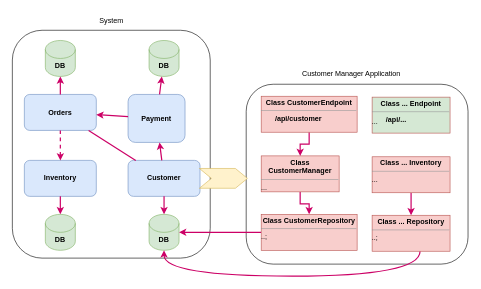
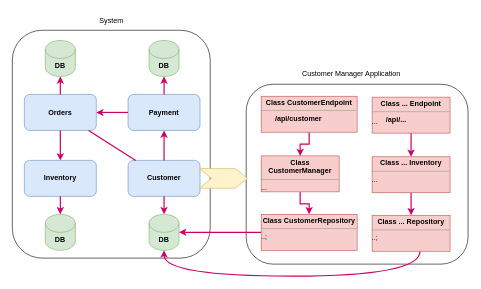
  <mxCell id="0" />
  <mxCell id="1" parent="0" />
  <mxCell id="2" value="" style="rounded=1;whiteSpace=wrap;html=1;" parent="1" vertex="1"><mxGeometry x="410" y="140" width="370" height="300" as="geometry" /></mxCell>
  <mxCell id="3" value="" style="rounded=1;whiteSpace=wrap;html=1;" parent="1" vertex="1"><mxGeometry x="20" y="50" width="330" height="380" as="geometry" /></mxCell>
  <mxCell id="4" value="System" style="text;html=1;align=center;verticalAlign=middle;resizable=0;points=[];autosize=1;strokeColor=none;fillColor=none;" parent="1" vertex="1"><mxGeometry x="155" y="20" width="60" height="30" as="geometry" /></mxCell>
  <mxCell id="5" value="Inventory" style="rounded=1;whiteSpace=wrap;html=1;fillColor=#dae8fc;strokeColor=#6c8ebf;fontStyle=1" parent="1" vertex="1"><mxGeometry x="40" y="267" width="120" height="60" as="geometry" /></mxCell>
- <mxCell id="6" value="Payment" style="rounded=1;whiteSpace=wrap;html=1;fillColor=#dae8fc;strokeColor=#6c8ebf;fontStyle=1" parent="1" vertex="1"><mxGeometry x="213" y="157" width="95" height="80" as="geometry" /></mxCell>
+ <mxCell id="6" value="Payment" style="rounded=1;whiteSpace=wrap;html=1;fillColor=#dae8fc;strokeColor=#6c8ebf;fontStyle=1" parent="1" vertex="1"><mxGeometry x="213" y="157" width="120" height="60" as="geometry" /></mxCell>
  <mxCell id="7" value="Customer" style="rounded=1;whiteSpace=wrap;html=1;fillColor=#dae8fc;strokeColor=#6c8ebf;fontStyle=1" parent="1" vertex="1"><mxGeometry x="213" y="267" width="120" height="60" as="geometry" /></mxCell>
  <mxCell id="8" value="Orders" style="rounded=1;whiteSpace=wrap;html=1;fillColor=#dae8fc;strokeColor=#6c8ebf;fontStyle=1" parent="1" vertex="1"><mxGeometry x="40" y="157" width="120" height="60" as="geometry" /></mxCell>
  <mxCell id="9" value="DB" style="shape=cylinder3;whiteSpace=wrap;html=1;boundedLbl=1;backgroundOutline=1;size=15;fillColor=#d5e8d4;strokeColor=#82b366;fontStyle=1" parent="1" vertex="1"><mxGeometry x="75" y="67" width="50" height="60" as="geometry" /></mxCell>
  <mxCell id="10" value="DB" style="shape=cylinder3;whiteSpace=wrap;html=1;boundedLbl=1;backgroundOutline=1;size=15;fillColor=#d5e8d4;strokeColor=#82b366;fontStyle=1" parent="1" vertex="1"><mxGeometry x="248" y="67" width="50" height="60" as="geometry" /></mxCell>
  <mxCell id="11" value="DB" style="shape=cylinder3;whiteSpace=wrap;html=1;boundedLbl=1;backgroundOutline=1;size=15;fillColor=#d5e8d4;strokeColor=#82b366;fontStyle=1" parent="1" vertex="1"><mxGeometry x="75" y="357" width="50" height="60" as="geometry" /></mxCell>
  <mxCell id="12" value="DB" style="shape=cylinder3;whiteSpace=wrap;html=1;boundedLbl=1;backgroundOutline=1;size=15;fillColor=#d5e8d4;strokeColor=#82b366;fontStyle=1" parent="1" vertex="1"><mxGeometry x="248" y="357" width="50" height="60" as="geometry" /></mxCell>
  <mxCell id="13" value="" style="endArrow=classic;html=1;rounded=0;strokeColor=#CC0066;strokeWidth=2;" parent="1" source="8" target="9" edge="1"><mxGeometry width="50" height="50" relative="1" as="geometry"><mxPoint x="50" y="527" as="sourcePoint" /><mxPoint x="100" y="477" as="targetPoint" /></mxGeometry></mxCell>
  <mxCell id="14" value="" style="endArrow=classic;html=1;rounded=0;strokeColor=#CC0066;strokeWidth=2;" parent="1" source="6" target="10" edge="1"><mxGeometry width="50" height="50" relative="1" as="geometry"><mxPoint x="33" y="157" as="sourcePoint" /><mxPoint x="73" y="157" as="targetPoint" /></mxGeometry></mxCell>
  <mxCell id="15" value="" style="endArrow=classic;html=1;rounded=0;strokeColor=#CC0066;strokeWidth=2;" parent="1" source="5" target="11" edge="1"><mxGeometry width="50" height="50" relative="1" as="geometry"><mxPoint x="190" y="167" as="sourcePoint" /><mxPoint x="230" y="167" as="targetPoint" /></mxGeometry></mxCell>
  <mxCell id="16" value="" style="endArrow=classic;html=1;rounded=0;strokeColor=#CC0066;strokeWidth=2;" parent="1" source="7" target="12" edge="1"><mxGeometry width="50" height="50" relative="1" as="geometry"><mxPoint x="63" y="187" as="sourcePoint" /><mxPoint x="103" y="187" as="targetPoint" /></mxGeometry></mxCell>
  <mxCell id="17" value="" style="endArrow=classic;html=1;rounded=0;strokeColor=#CC0066;strokeWidth=2;" parent="1" source="6" target="8" edge="1"><mxGeometry width="50" height="50" relative="1" as="geometry"><mxPoint x="670" y="157" as="sourcePoint" /><mxPoint x="720" y="107" as="targetPoint" /></mxGeometry></mxCell>
- <mxCell id="18" value="" style="endArrow=classic;html=1;rounded=0;strokeColor=#CC0066;strokeWidth=2;dashed=1;" parent="1" source="8" target="5" edge="1"><mxGeometry width="50" height="50" relative="1" as="geometry"><mxPoint x="340" y="197" as="sourcePoint" /><mxPoint x="170" y="197" as="targetPoint" /></mxGeometry></mxCell>
+ <mxCell id="18" value="" style="endArrow=classic;html=1;rounded=0;strokeColor=#CC0066;strokeWidth=2;" parent="1" source="8" target="5" edge="1"><mxGeometry width="50" height="50" relative="1" as="geometry"><mxPoint x="340" y="197" as="sourcePoint" /><mxPoint x="170" y="197" as="targetPoint" /></mxGeometry></mxCell>
  <mxCell id="19" value="" style="endArrow=none;html=1;rounded=0;strokeColor=#CC0066;strokeWidth=2;" parent="1" source="8" target="7" edge="1"><mxGeometry width="50" height="50" relative="1" as="geometry"><mxPoint x="350" y="207" as="sourcePoint" /><mxPoint x="180" y="207" as="targetPoint" /></mxGeometry></mxCell>
  <mxCell id="20" value="" style="endArrow=classic;html=1;rounded=0;strokeColor=#CC0066;strokeWidth=2;" parent="1" source="7" target="6" edge="1"><mxGeometry width="50" height="50" relative="1" as="geometry"><mxPoint x="243" y="217" as="sourcePoint" /><mxPoint x="73" y="217" as="targetPoint" /></mxGeometry></mxCell>
  <mxCell id="21" value="" style="shape=step;perimeter=stepPerimeter;whiteSpace=wrap;html=1;fixedSize=1;fillColor=#fff2cc;strokeColor=#d6b656;" parent="1" vertex="1"><mxGeometry x="332" y="280.5" width="80" height="33" as="geometry" /></mxCell>
  <mxCell id="22" style="edgeStyle=orthogonalEdgeStyle;rounded=0;orthogonalLoop=1;jettySize=auto;html=1;strokeColor=#CC0066;strokeWidth=2;" parent="1" source="23" target="25" edge="1"><mxGeometry relative="1" as="geometry" /></mxCell>
  <mxCell id="23" value="&lt;p style=&quot;margin:0px;margin-top:4px;text-align:center;&quot;&gt;&lt;b&gt;Class CustomerManager&lt;/b&gt;&lt;/p&gt;&lt;hr size=&quot;1&quot;&gt;&lt;div style=&quot;height:2px;&quot;&gt;...&lt;/div&gt;" style="verticalAlign=top;align=left;overflow=fill;fontSize=12;fontFamily=Helvetica;html=1;whiteSpace=wrap;fillColor=#f8cecc;strokeColor=#b85450;" parent="1" vertex="1"><mxGeometry x="435" y="259.5" width="130" height="60" as="geometry" /></mxCell>
  <mxCell id="24" style="edgeStyle=orthogonalEdgeStyle;rounded=0;orthogonalLoop=1;jettySize=auto;html=1;strokeColor=#CC0066;strokeWidth=2;" parent="1" source="25" target="12" edge="1"><mxGeometry relative="1" as="geometry" /></mxCell>
  <mxCell id="25" value="&lt;p style=&quot;margin:0px;margin-top:4px;text-align:center;&quot;&gt;&lt;b&gt;Class CustomerRepository&lt;/b&gt;&lt;/p&gt;&lt;hr size=&quot;1&quot;&gt;&lt;div style=&quot;height:2px;&quot;&gt;..;&lt;/div&gt;" style="verticalAlign=top;align=left;overflow=fill;fontSize=12;fontFamily=Helvetica;html=1;whiteSpace=wrap;fillColor=#f8cecc;strokeColor=#b85450;" parent="1" vertex="1"><mxGeometry x="435" y="357" width="160" height="60" as="geometry" /></mxCell>
  <mxCell id="26" style="edgeStyle=orthogonalEdgeStyle;rounded=0;orthogonalLoop=1;jettySize=auto;html=1;strokeColor=#CC0066;strokeWidth=2;" parent="1" source="27" target="23" edge="1"><mxGeometry relative="1" as="geometry" /></mxCell>
  <mxCell id="27" value="&lt;p style=&quot;margin:0px;margin-top:4px;text-align:center;&quot;&gt;&lt;b&gt;Class CustomerEndpoint&lt;/b&gt;&lt;/p&gt;&lt;hr size=&quot;1&quot;&gt;&lt;div style=&quot;height:2px;&quot;&gt;&amp;nbsp; &amp;nbsp; &amp;nbsp; &amp;nbsp;&lt;b&gt;/api/customer&lt;/b&gt;&lt;/div&gt;&lt;div style=&quot;height:2px;&quot;&gt;&lt;br&gt;&lt;/div&gt;" style="verticalAlign=top;align=left;overflow=fill;fontSize=12;fontFamily=Helvetica;html=1;whiteSpace=wrap;fillColor=#f8cecc;strokeColor=#b85450;" parent="1" vertex="1"><mxGeometry x="435" y="160" width="160" height="60" as="geometry" /></mxCell>
  <mxCell id="28" value="Customer Manager Application" style="text;html=1;align=center;verticalAlign=middle;resizable=0;points=[];autosize=1;strokeColor=none;fillColor=none;" parent="1" vertex="1"><mxGeometry x="490" y="108" width="190" height="30" as="geometry" /></mxCell>
  <mxCell id="29" style="edgeStyle=orthogonalEdgeStyle;rounded=0;orthogonalLoop=1;jettySize=auto;html=1;strokeColor=#CC0066;strokeWidth=2;" parent="1" source="30" target="32" edge="1"><mxGeometry relative="1" as="geometry" /></mxCell>
  <mxCell id="30" value="&lt;p style=&quot;margin:0px;margin-top:4px;text-align:center;&quot;&gt;&lt;b&gt;Class ... Inventory&lt;/b&gt;&lt;/p&gt;&lt;hr size=&quot;1&quot;&gt;&lt;div style=&quot;height:2px;&quot;&gt;...&lt;/div&gt;" style="verticalAlign=top;align=left;overflow=fill;fontSize=12;fontFamily=Helvetica;html=1;whiteSpace=wrap;fillColor=#f8cecc;strokeColor=#b85450;" parent="1" vertex="1"><mxGeometry x="620" y="261" width="130" height="60" as="geometry" /></mxCell>
  <mxCell id="31" style="edgeStyle=orthogonalEdgeStyle;rounded=0;orthogonalLoop=1;jettySize=auto;html=1;curved=1;entryX=0.5;entryY=1;entryDx=0;entryDy=0;entryPerimeter=0;strokeColor=#CC0066;strokeWidth=2;" parent="1" source="32" target="12" edge="1"><mxGeometry relative="1" as="geometry"><Array as="points"><mxPoint x="700" y="460" /><mxPoint x="273" y="460" /></Array></mxGeometry></mxCell>
  <mxCell id="32" value="&lt;p style=&quot;margin:0px;margin-top:4px;text-align:center;&quot;&gt;&lt;b&gt;Class ... Repository&lt;/b&gt;&lt;/p&gt;&lt;hr size=&quot;1&quot;&gt;&lt;div style=&quot;height:2px;&quot;&gt;..;&lt;/div&gt;" style="verticalAlign=top;align=left;overflow=fill;fontSize=12;fontFamily=Helvetica;html=1;whiteSpace=wrap;fillColor=#f8cecc;strokeColor=#b85450;" parent="1" vertex="1"><mxGeometry x="620" y="358.5" width="130" height="60" as="geometry" /></mxCell>
- <mxCell id="34" value="&lt;p style=&quot;margin:0px;margin-top:4px;text-align:center;&quot;&gt;&lt;b&gt;Class ... Endpoint&lt;/b&gt;&lt;/p&gt;&lt;hr size=&quot;1&quot;&gt;&lt;div style=&quot;height:2px;&quot;&gt;&amp;nbsp; &amp;nbsp; &amp;nbsp; &amp;nbsp;&lt;b&gt;/api/...&lt;/b&gt;&lt;/div&gt;&lt;div style=&quot;height:2px;&quot;&gt;...&lt;/div&gt;" style="verticalAlign=top;align=left;overflow=fill;fontSize=12;fontFamily=Helvetica;html=1;whiteSpace=wrap;fillColor=#d5e8d4;strokeColor=#b85450;" parent="1" vertex="1"><mxGeometry x="620" y="161.5" width="130" height="60" as="geometry" /></mxCell>
+ <mxCell id="33" style="edgeStyle=orthogonalEdgeStyle;rounded=0;orthogonalLoop=1;jettySize=auto;html=1;strokeColor=#CC0066;strokeWidth=2;" parent="1" source="34" target="30" edge="1"><mxGeometry relative="1" as="geometry" /></mxCell>
+ <mxCell id="34" value="&lt;p style=&quot;margin:0px;margin-top:4px;text-align:center;&quot;&gt;&lt;b&gt;Class ... Endpoint&lt;/b&gt;&lt;/p&gt;&lt;hr size=&quot;1&quot;&gt;&lt;div style=&quot;height:2px;&quot;&gt;&amp;nbsp; &amp;nbsp; &amp;nbsp; &amp;nbsp;&lt;b&gt;/api/...&lt;/b&gt;&lt;/div&gt;&lt;div style=&quot;height:2px;&quot;&gt;...&lt;/div&gt;" style="verticalAlign=top;align=left;overflow=fill;fontSize=12;fontFamily=Helvetica;html=1;whiteSpace=wrap;fillColor=#f8cecc;strokeColor=#b85450;" parent="1" vertex="1"><mxGeometry x="620" y="161.5" width="130" height="60" as="geometry" /></mxCell>
